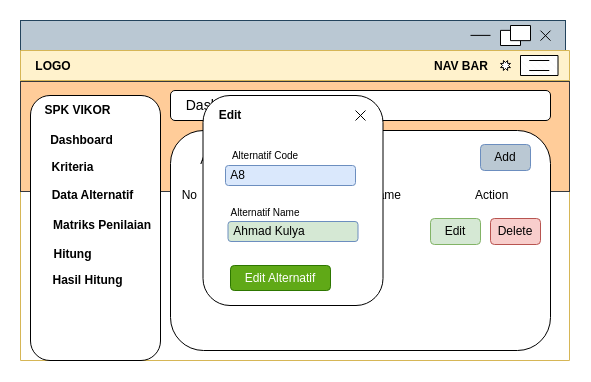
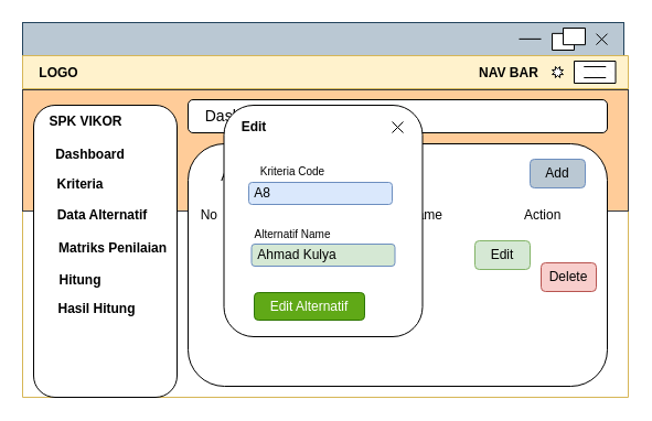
  <mxCell id="0" />
  <mxCell id="1" parent="0" />
  <mxCell id="2" value="" style="rounded=0;whiteSpace=wrap;html=1;strokeColor=#23445d;fillColor=#bac8d3;" parent="1" vertex="1"><mxGeometry x="20" y="20" width="545" height="30" as="geometry" /></mxCell>
  <mxCell id="3" value="    LOGO                                                                                                             NAV BAR" style="swimlane;align=left;startSize=30;fillColor=#fff2cc;strokeColor=#d6b656;" parent="1" vertex="1"><mxGeometry x="20" y="50" width="549" height="310" as="geometry" /></mxCell>
  <mxCell id="4" value="" style="rounded=0;whiteSpace=wrap;html=1;fillColor=#ffcc99;strokeColor=#36393d;" vertex="1" parent="3"><mxGeometry y="31" width="549" height="110" as="geometry" /></mxCell>
  <mxCell id="5" value="" style="rounded=1;whiteSpace=wrap;html=1;" parent="3" vertex="1"><mxGeometry x="150" y="40" width="380" height="30" as="geometry" /></mxCell>
  <mxCell id="6" value="" style="rounded=1;whiteSpace=wrap;html=1;" parent="3" vertex="1"><mxGeometry x="10" y="45" width="130" height="265" as="geometry" /></mxCell>
  <mxCell id="7" value="" style="verticalLabelPosition=bottom;verticalAlign=top;html=1;shape=mxgraph.basic.patternFillRect;fillStyle=diagRev;step=5;fillStrokeWidth=0.2;fillStrokeColor=#dddddd;align=right;" parent="3" vertex="1"><mxGeometry x="500" y="5" width="37.5" height="20" as="geometry" /></mxCell>
  <mxCell id="8" value="" style="endArrow=none;html=1;rounded=0;" parent="3" edge="1"><mxGeometry relative="1" as="geometry"><mxPoint x="508.75" y="10" as="sourcePoint" /><mxPoint x="528.75" y="10" as="targetPoint" /></mxGeometry></mxCell>
  <mxCell id="9" value="" style="verticalLabelPosition=bottom;verticalAlign=top;html=1;shape=mxgraph.basic.8_point_star" parent="3" vertex="1"><mxGeometry x="480" y="10" width="10" height="10" as="geometry" /></mxCell>
  <mxCell id="10" value="" style="endArrow=none;html=1;rounded=0;" parent="3" edge="1"><mxGeometry relative="1" as="geometry"><mxPoint x="508.75" y="20" as="sourcePoint" /><mxPoint x="528.75" y="20" as="targetPoint" /></mxGeometry></mxCell>
  <mxCell id="11" value="&lt;span&gt;Dashboard&lt;/span&gt;" style="text;html=1;align=center;verticalAlign=middle;whiteSpace=wrap;rounded=0;fontSize=14;fontStyle=0" parent="3" vertex="1"><mxGeometry x="150" y="40" width="100" height="30" as="geometry" /></mxCell>
  <mxCell id="12" value="SPK VIKOR" style="text;html=1;align=center;verticalAlign=middle;whiteSpace=wrap;rounded=0;fontStyle=1" parent="3" vertex="1"><mxGeometry x="20" y="50" width="75" height="20" as="geometry" /></mxCell>
  <mxCell id="13" value="Dashboard" style="text;html=1;align=center;verticalAlign=middle;whiteSpace=wrap;rounded=0;fontStyle=1" parent="3" vertex="1"><mxGeometry x="23.5" y="80" width="75" height="20" as="geometry" /></mxCell>
  <mxCell id="14" value="Matriks Penilaian" style="text;html=1;align=center;verticalAlign=middle;whiteSpace=wrap;rounded=0;fontStyle=1" parent="3" vertex="1"><mxGeometry x="26.5" y="165" width="109.5" height="20" as="geometry" /></mxCell>
  <mxCell id="15" value="Data Alternatif" style="text;html=1;align=center;verticalAlign=middle;whiteSpace=wrap;rounded=0;fontStyle=1" parent="3" vertex="1"><mxGeometry x="28" y="135" width="89" height="20" as="geometry" /></mxCell>
  <mxCell id="16" value="Kriteria" style="text;html=1;align=center;verticalAlign=middle;whiteSpace=wrap;rounded=0;fontStyle=1" parent="3" vertex="1"><mxGeometry x="15" y="107" width="75" height="20" as="geometry" /></mxCell>
  <mxCell id="17" value="Hitung" style="text;html=1;align=center;verticalAlign=middle;whiteSpace=wrap;rounded=0;fontStyle=1" parent="3" vertex="1"><mxGeometry x="14.5" y="194" width="75" height="20" as="geometry" /></mxCell>
  <mxCell id="18" value="Hasil Hitung" style="text;html=1;align=center;verticalAlign=middle;whiteSpace=wrap;rounded=0;fontStyle=1" parent="3" vertex="1"><mxGeometry x="29.5" y="220" width="75" height="20" as="geometry" /></mxCell>
  <mxCell id="19" value="" style="rounded=1;whiteSpace=wrap;html=1;" parent="3" vertex="1"><mxGeometry x="150" y="80" width="380" height="220" as="geometry" /></mxCell>
  <mxCell id="20" value="Alternatif&lt;span style=&quot;color: rgba(0, 0, 0, 0); font-family: monospace; font-size: 0px; text-align: start; text-wrap-mode: nowrap;&quot;&gt;%3CmxGraphModel%3E%3Croot%3E%3CmxCell%20id%3D%220%22%2F%3E%3CmxCell%20id%3D%221%22%20parent%3D%220%22%2F%3E%3CmxCell%20id%3D%222%22%20value%3D%22%22%20style%3D%22rounded%3D0%3BwhiteSpace%3Dwrap%3Bhtml%3D1%3B%22%20vertex%3D%221%22%20parent%3D%221%22%3E%3CmxGeometry%20x%3D%22180%22%20y%3D%2290%22%20width%3D%22545%22%20height%3D%2230%22%20as%3D%22geometry%22%2F%3E%3C%2FmxCell%3E%3CmxCell%20id%3D%223%22%20value%3D%22%C2%A0%C2%A0%C2%A0%C2%A0LOGO%20%C2%A0%C2%A0%C2%A0%C2%A0%C2%A0%C2%A0%C2%A0%C2%A0%C2%A0%C2%A0%C2%A0%C2%A0%C2%A0%C2%A0%C2%A0%C2%A0%C2%A0%C2%A0%C2%A0%C2%A0%C2%A0%C2%A0%C2%A0%C2%A0%C2%A0%C2%A0%C2%A0%C2%A0%C2%A0%C2%A0%C2%A0%C2%A0%C2%A0%C2%A0%C2%A0%C2%A0%C2%A0%C2%A0%C2%A0%C2%A0%C2%A0%C2%A0%C2%A0%C2%A0%C2%A0%C2%A0%C2%A0%C2%A0%C2%A0%C2%A0%C2%A0%C2%A0%C2%A0%C2%A0%C2%A0%C2%A0%C2%A0%C2%A0%C2%A0%C2%A0%C2%A0%C2%A0%C2%A0%C2%A0%C2%A0%C2%A0%C2%A0%C2%A0%C2%A0%C2%A0%C2%A0%C2%A0%C2%A0%C2%A0%C2%A0%C2%A0%C2%A0%C2%A0%C2%A0%C2%A0%C2%A0%C2%A0%C2%A0%C2%A0%C2%A0%C2%A0%C2%A0%C2%A0%C2%A0%C2%A0%C2%A0%C2%A0%C2%A0%C2%A0%C2%A0%C2%A0%C2%A0%C2%A0%C2%A0%C2%A0%C2%A0%C2%A0%C2%A0%C2%A0%C2%A0%C2%A0%C2%A0%C2%A0NAV%20BAR%22%20style%3D%22swimlane%3Balign%3Dleft%3BstartSize%3D30%3B%22%20vertex%3D%221%22%20parent%3D%221%22%3E%3CmxGeometry%20x%3D%22180%22%20y%3D%22120%22%20width%3D%22545%22%20height%3D%22310%22%20as%3D%22geometry%22%2F%3E%3C%2FmxCell%3E%3CmxCell%20id%3D%224%22%20value%3D%22%22%20style%3D%22rounded%3D1%3BwhiteSpace%3Dwrap%3Bhtml%3D1%3B%22%20vertex%3D%221%22%20parent%3D%223%22%3E%3CmxGeometry%20x%3D%22350%22%20y%3D%2277%22%20width%3D%22180%22%20height%3D%2230%22%20as%3D%22geometry%22%2F%3E%3C%2FmxCell%3E%3CmxCell%20id%3D%225%22%20value%3D%22%22%20style%3D%22rounded%3D1%3BwhiteSpace%3Dwrap%3Bhtml%3D1%3B%22%20vertex%3D%221%22%20parent%3D%223%22%3E%3CmxGeometry%20x%3D%22170%22%20y%3D%2277%22%20width%3D%22170%22%20height%3D%2230%22%20as%3D%22geometry%22%2F%3E%3C%2FmxCell%3E%3CmxCell%20id%3D%226%22%20value%3D%22%22%20style%3D%22rounded%3D1%3BwhiteSpace%3Dwrap%3Bhtml%3D1%3B%22%20vertex%3D%221%22%20parent%3D%223%22%3E%3CmxGeometry%20x%3D%22170%22%20y%3D%2240%22%20width%3D%22360%22%20height%3D%2230%22%20as%3D%22geometry%22%2F%3E%3C%2FmxCell%3E%3CmxCell%20id%3D%227%22%20value%3D%22%22%20style%3D%22rounded%3D1%3BwhiteSpace%3Dwrap%3Bhtml%3D1%3B%22%20vertex%3D%221%22%20parent%3D%223%22%3E%3CmxGeometry%20x%3D%2210%22%20y%3D%2245%22%20width%3D%22150%22%20height%3D%22265%22%20as%3D%22geometry%22%2F%3E%3C%2FmxCell%3E%3CmxCell%20id%3D%228%22%20value%3D%22%22%20style%3D%22verticalLabelPosition%3Dbottom%3BverticalAlign%3Dtop%3Bhtml%3D1%3Bshape%3Dmxgraph.basic.patternFillRect%3BfillStyle%3DdiagRev%3Bstep%3D5%3BfillStrokeWidth%3D0.2%3BfillStrokeColor%3D%23dddddd%3Balign%3Dright%3B%22%20vertex%3D%221%22%20parent%3D%223%22%3E%3CmxGeometry%20x%3D%22500%22%20y%3D%225%22%20width%3D%2237.5%22%20height%3D%2220%22%20as%3D%22geometry%22%2F%3E%3C%2FmxCell%3E%3CmxCell%20id%3D%229%22%20value%3D%22%22%20style%3D%22endArrow%3Dnone%3Bhtml%3D1%3Brounded%3D0%3B%22%20edge%3D%221%22%20parent%3D%223%22%3E%3CmxGeometry%20relative%3D%221%22%20as%3D%22geometry%22%3E%3CmxPoint%20x%3D%22508.75%22%20y%3D%2210%22%20as%3D%22sourcePoint%22%2F%3E%3CmxPoint%20x%3D%22528.75%22%20y%3D%2210%22%20as%3D%22targetPoint%22%2F%3E%3C%2FmxGeometry%3E%3C%2FmxCell%3E%3CmxCell%20id%3D%2210%22%20value%3D%22%22%20style%3D%22verticalLabelPosition%3Dbottom%3BverticalAlign%3Dtop%3Bhtml%3D1%3Bshape%3Dmxgraph.basic.8_point_star%22%20vertex%3D%221%22%20parent%3D%223%22%3E%3CmxGeometry%20x%3D%22480%22%20y%3D%2210%22%20width%3D%2210%22%20height%3D%2210%22%20as%3D%22geometry%22%2F%3E%3C%2FmxCell%3E%3CmxCell%20id%3D%2211%22%20value%3D%22%22%20style%3D%22endArrow%3Dnone%3Bhtml%3D1%3Brounded%3D0%3B%22%20edge%3D%221%22%20parent%3D%223%22%3E%3CmxGeometry%20relative%3D%221%22%20as%3D%22geometry%22%3E%3CmxPoint%20x%3D%22508.75%22%20y%3D%2220%22%20as%3D%22sourcePoint%22%2F%3E%3CmxPoint%20x%3D%22528.75%22%20y%3D%2220%22%20as%3D%22targetPoint%22%2F%3E%3C%2FmxGeometry%3E%3C%2FmxCell%3E%3CmxCell%20id%3D%2212%22%20value%3D%22%26lt%3Bb%26gt%3BDashboard%26lt%3B%2Fb%26gt%3B%22%20style%3D%22text%3Bhtml%3D1%3Balign%3Dcenter%3BverticalAlign%3Dmiddle%3BwhiteSpace%3Dwrap%3Brounded%3D0%3BfontSize%3D14%3B%22%20vertex%3D%221%22%20parent%3D%223%22%3E%3CmxGeometry%20x%3D%22170%22%20y%3D%2240%22%20width%3D%22100%22%20height%3D%2230%22%20as%3D%22geometry%22%2F%3E%3C%2FmxCell%3E%3CmxCell%20id%3D%2213%22%20value%3D%22SPK%20VIKOR%22%20style%3D%22text%3Bhtml%3D1%3Balign%3Dcenter%3BverticalAlign%3Dmiddle%3BwhiteSpace%3Dwrap%3Brounded%3D0%3B%22%20vertex%3D%221%22%20parent%3D%223%22%3E%3CmxGeometry%20x%3D%2220%22%20y%3D%2250%22%20width%3D%2275%22%20height%3D%2220%22%20as%3D%22geometry%22%2F%3E%3C%2FmxCell%3E%3CmxCell%20id%3D%2214%22%20value%3D%22Jumlah%20Alternatif%22%20style%3D%22text%3Bhtml%3D1%3Balign%3Dcenter%3BverticalAlign%3Dmiddle%3BwhiteSpace%3Dwrap%3Brounded%3D0%3B%22%20vertex%3D%221%22%20parent%3D%223%22%3E%3CmxGeometry%20x%3D%22170%22%20y%3D%2282%22%20width%3D%22100%22%20height%3D%2220%22%20as%3D%22geometry%22%2F%3E%3C%2FmxCell%3E%3CmxCell%20id%3D%2215%22%20value%3D%22Dashboard%22%20style%3D%22text%3Bhtml%3D1%3Balign%3Dcenter%3BverticalAlign%3Dmiddle%3BwhiteSpace%3Dwrap%3Brounded%3D0%3B%22%20vertex%3D%221%22%20parent%3D%223%22%3E%3CmxGeometry%20x%3D%2233.5%22%20y%3D%2280%22%20width%3D%2275%22%20height%3D%2220%22%20as%3D%22geometry%22%2F%3E%3C%2FmxCell%3E%3CmxCell%20id%3D%2216%22%20value%3D%22Matriks%20Penilaian%22%20style%3D%22text%3Bhtml%3D1%3Balign%3Dcenter%3BverticalAlign%3Dmiddle%3BwhiteSpace%3Dwrap%3Brounded%3D0%3B%22%20vertex%3D%221%22%20parent%3D%223%22%3E%3CmxGeometry%20x%3D%2237.5%22%20y%3D%22165%22%20width%3D%2297.5%22%20height%3D%2220%22%20as%3D%22geometry%22%2F%3E%3C%2FmxCell%3E%3CmxCell%20id%3D%2217%22%20value%3D%22Data%20Alternatif%22%20style%3D%22text%3Bhtml%3D1%3Balign%3Dcenter%3BverticalAlign%3Dmiddle%3BwhiteSpace%3Dwrap%3Brounded%3D0%3B%22%20vertex%3D%221%22%20parent%3D%223%22%3E%3CmxGeometry%20x%3D%2240%22%20y%3D%22135%22%20width%3D%2280%22%20height%3D%2220%22%20as%3D%22geometry%22%2F%3E%3C%2FmxCell%3E%3CmxCell%20id%3D%2218%22%20value%3D%22Kriteria%22%20style%3D%22text%3Bhtml%3D1%3Balign%3Dcenter%3BverticalAlign%3Dmiddle%3BwhiteSpace%3Dwrap%3Brounded%3D0%3B%22%20vertex%3D%221%22%20parent%3D%223%22%3E%3CmxGeometry%20x%3D%2223.5%22%20y%3D%22107%22%20width%3D%2275%22%20height%3D%2220%22%20as%3D%22geometry%22%2F%3E%3C%2FmxCell%3E%3CmxCell%20id%3D%2219%22%20value%3D%22Hitung%22%20style%3D%22text%3Bhtml%3D1%3Balign%3Dcenter%3BverticalAlign%3Dmiddle%3BwhiteSpace%3Dwrap%3Brounded%3D0%3B%22%20vertex%3D%221%22%20parent%3D%223%22%3E%3CmxGeometry%20x%3D%2221.5%22%20y%3D%22194%22%20width%3D%2275%22%20height%3D%2220%22%20as%3D%22geometry%22%2F%3E%3C%2FmxCell%3E%3CmxCell%20id%3D%2220%22%20value%3D%22Hasil%20Hitung%22%20style%3D%22text%3Bhtml%3D1%3Balign%3Dcenter%3BverticalAlign%3Dmiddle%3BwhiteSpace%3Dwrap%3Brounded%3D0%3B%22%20vertex%3D%221%22%20parent%3D%223%22%3E%3CmxGeometry%20x%3D%2237.5%22%20y%3D%22220%22%20width%3D%2275%22%20height%3D%2220%22%20as%3D%22geometry%22%2F%3E%3C%2FmxCell%3E%3CmxCell%20id%3D%2221%22%20value%3D%22Jumlah%20Kriteria%22%20style%3D%22text%3Bhtml%3D1%3Balign%3Dcenter%3BverticalAlign%3Dmiddle%3BwhiteSpace%3Dwrap%3Brounded%3D0%3B%22%20vertex%3D%221%22%20parent%3D%223%22%3E%3CmxGeometry%20x%3D%22350%22%20y%3D%2282%22%20width%3D%22100%22%20height%3D%2220%22%20as%3D%22geometry%22%2F%3E%3C%2FmxCell%3E%3CmxCell%20id%3D%2222%22%20value%3D%22%22%20style%3D%22rounded%3D1%3BwhiteSpace%3Dwrap%3Bhtml%3D1%3B%22%20vertex%3D%221%22%20parent%3D%223%22%3E%3CmxGeometry%20x%3D%22170%22%20y%3D%22115%22%20width%3D%22360%22%20height%3D%22185%22%20as%3D%22geometry%22%2F%3E%3C%2FmxCell%3E%3CmxCell%20id%3D%2223%22%20value%3D%22Jumlah%20Data%22%20style%3D%22text%3Bhtml%3D1%3Balign%3Dcenter%3BverticalAlign%3Dmiddle%3BwhiteSpace%3Dwrap%3Brounded%3D0%3B%22%20vertex%3D%221%22%20parent%3D%223%22%3E%3CmxGeometry%20x%3D%22180%22%20y%3D%22135%22%20width%3D%22100%22%20height%3D%2220%22%20as%3D%22geometry%22%2F%3E%3C%2FmxCell%3E%3CmxCell%20id%3D%2224%22%20value%3D%22%22%20style%3D%22shape%3DpartialRectangle%3BwhiteSpace%3Dwrap%3Bhtml%3D1%3Bright%3D0%3Btop%3D0%3Bbottom%3D0%3BfillColor%3Dnone%3BroutingCenterX%3D-0.5%3B%22%20vertex%3D%221%22%20parent%3D%223%22%3E%3CmxGeometry%20x%3D%22210%22%20y%3D%22170%22%20width%3D%22120%22%20height%3D%22110%22%20as%3D%22geometry%22%2F%3E%3C%2FmxCell%3E%3CmxCell%20id%3D%2225%22%20value%3D%22Alternatif%22%20style%3D%22shape%3Ddelay%3BwhiteSpace%3Dwrap%3Bhtml%3D1%3B%22%20vertex%3D%221%22%20parent%3D%223%22%3E%3CmxGeometry%20x%3D%22210%22%20y%3D%22180%22%20width%3D%22290%22%20height%3D%2230%22%20as%3D%22geometry%22%2F%3E%3C%2FmxCell%3E%3CmxCell%20id%3D%2226%22%20value%3D%22Kriteria%22%20style%3D%22shape%3Ddelay%3BwhiteSpace%3Dwrap%3Bhtml%3D1%3B%22%20vertex%3D%221%22%20parent%3D%223%22%3E%3CmxGeometry%20x%3D%22210%22%20y%3D%22240%22%20width%3D%22290%22%20height%3D%2230%22%20as%3D%22geometry%22%2F%3E%3C%2FmxCell%3E%3CmxCell%20id%3D%2227%22%20value%3D%22%22%20style%3D%22shape%3DsumEllipse%3Bperimeter%3DellipsePerimeter%3BwhiteSpace%3Dwrap%3Bhtml%3D1%3BbackgroundOutline%3D1%3B%22%20vertex%3D%221%22%20parent%3D%221%22%3E%3CmxGeometry%20x%3D%22700%22%20y%3D%2295%22%20width%3D%2220%22%20height%3D%2220%22%20as%3D%22geometry%22%2F%3E%3C%2FmxCell%3E%3CmxCell%20id%3D%2228%22%20value%3D%22%22%20style%3D%22verticalLabelPosition%3Dbottom%3BverticalAlign%3Dtop%3Bhtml%3D1%3Bshape%3Dmxgraph.basic.rect%3BfillColor2%3Dnone%3BstrokeWidth%3D1%3Bsize%3D20%3Bindent%3D5%3B%22%20vertex%3D%221%22%20parent%3D%221%22%3E%3CmxGeometry%20x%3D%22660%22%20y%3D%2299.87%22%20width%3D%2220%22%20height%3D%2215.13%22%20as%3D%22geometry%22%2F%3E%3C%2FmxCell%3E%3CmxCell%20id%3D%2229%22%20value%3D%22%22%20style%3D%22endArrow%3Dnone%3Bhtml%3D1%3Brounded%3D0%3B%22%20edge%3D%221%22%20parent%3D%221%22%3E%3CmxGeometry%20relative%3D%221%22%20as%3D%22geometry%22%3E%3CmxPoint%20x%3D%22630%22%20y%3D%22104.89%22%20as%3D%22sourcePoint%22%2F%3E%3CmxPoint%20x%3D%22650%22%20y%3D%22104.89%22%20as%3D%22targetPoint%22%2F%3E%3C%2FmxGeometry%3E%3C%2FmxCell%3E%3CmxCell%20id%3D%2230%22%20value%3D%22%22%20style%3D%22verticalLabelPosition%3Dbottom%3BverticalAlign%3Dtop%3Bhtml%3D1%3Bshape%3Dmxgraph.basic.rect%3BfillColor2%3Dnone%3BstrokeWidth%3D1%3Bsize%3D20%3Bindent%3D5%3B%22%20vertex%3D%221%22%20parent%3D%221%22%3E%3CmxGeometry%20x%3D%22670%22%20y%3D%2295%22%20width%3D%2220%22%20height%3D%2215.13%22%20as%3D%22geometry%22%2F%3E%3C%2FmxCell%3E%3C%2Froot%3E%3C%2FmxGraphModel%3E&lt;/span&gt;&amp;nbsp;Table" style="text;html=1;align=center;verticalAlign=middle;whiteSpace=wrap;rounded=0;" parent="3" vertex="1"><mxGeometry x="170" y="100" width="100" height="20" as="geometry" /></mxCell>
  <mxCell id="21" value="No&lt;span style=&quot;white-space: pre;&quot;&gt;&#09;&lt;/span&gt;Alternatif_Code&lt;span style=&quot;white-space: pre;&quot;&gt;&#09;&lt;/span&gt;Alternatif_Name&lt;span style=&quot;white-space: pre;&quot;&gt;&#09;&lt;span style=&quot;white-space: pre;&quot;&gt;&#09;&lt;/span&gt;&lt;/span&gt;&lt;span style=&quot;white-space: pre;&quot;&gt;&#09;&lt;/span&gt;Action" style="text;html=1;align=center;verticalAlign=middle;whiteSpace=wrap;rounded=0;" parent="3" vertex="1"><mxGeometry x="160" y="135" width="330" height="20" as="geometry" /></mxCell>
  <mxCell id="22" value="Add" style="rounded=1;whiteSpace=wrap;html=1;fillColor=#bac8d3;strokeColor=#6c8ebf;" parent="3" vertex="1"><mxGeometry x="460" y="94" width="50" height="26" as="geometry" /></mxCell>
  <mxCell id="23" value="Edit" style="rounded=1;whiteSpace=wrap;html=1;fillColor=#d5e8d4;strokeColor=#82b366;" parent="3" vertex="1"><mxGeometry x="410" y="168" width="50" height="26" as="geometry" /></mxCell>
- <mxCell id="24" value="Delete" style="rounded=1;whiteSpace=wrap;html=1;fillColor=#f8cecc;strokeColor=#b85450;" parent="3" vertex="1"><mxGeometry x="470" y="168" width="50" height="26" as="geometry" /></mxCell>
+ <mxCell id="24" value="Delete" style="rounded=1;whiteSpace=wrap;html=1;fillColor=#f8cecc;strokeColor=#b85450;" parent="3" vertex="1"><mxGeometry x="470" y="188" width="50" height="26" as="geometry" /></mxCell>
  <mxCell id="25" value="" style="rounded=1;whiteSpace=wrap;html=1;" parent="3" vertex="1"><mxGeometry x="182.5" y="45" width="180" height="210" as="geometry" /></mxCell>
  <mxCell id="26" value="Edit" style="text;html=1;align=center;verticalAlign=middle;whiteSpace=wrap;rounded=0;fontStyle=1" parent="3" vertex="1"><mxGeometry x="190" y="50" width="40" height="30" as="geometry" /></mxCell>
  <mxCell id="27" value="Edit Alternatif" style="rounded=1;whiteSpace=wrap;html=1;fillColor=#60a917;fontColor=#ffffff;strokeColor=#2D7600;" parent="3" vertex="1"><mxGeometry x="210" y="215" width="100" height="25" as="geometry" /></mxCell>
  <mxCell id="28" value="&amp;nbsp;A8" style="rounded=1;whiteSpace=wrap;html=1;fillColor=#dae8fc;strokeColor=#6c8ebf;align=left;" parent="3" vertex="1"><mxGeometry x="205" y="115" width="130" height="20" as="geometry" /></mxCell>
  <mxCell id="29" value="&amp;nbsp;Ahmad Kulya" style="rounded=1;whiteSpace=wrap;html=1;fillColor=#d5e8d4;strokeColor=#6c8ebf;align=left;" parent="3" vertex="1"><mxGeometry x="207.5" y="171" width="130" height="20" as="geometry" /></mxCell>
- <mxCell id="30" value="Alternatif Code" style="text;html=1;align=center;verticalAlign=middle;whiteSpace=wrap;rounded=0;fontSize=10;" parent="3" vertex="1"><mxGeometry x="195" y="90" width="100" height="30" as="geometry" /></mxCell>
+ <mxCell id="30" value="Kriteria Code" style="text;html=1;align=center;verticalAlign=middle;whiteSpace=wrap;rounded=0;fontSize=10;" parent="3" vertex="1"><mxGeometry x="195" y="90" width="100" height="30" as="geometry" /></mxCell>
  <mxCell id="31" value="Alternatif Name" style="text;html=1;align=center;verticalAlign=middle;whiteSpace=wrap;rounded=0;fontSize=10;" parent="3" vertex="1"><mxGeometry x="195" y="147" width="100" height="30" as="geometry" /></mxCell>
  <mxCell id="32" value="" style="shape=umlDestroy;html=1;" parent="3" vertex="1"><mxGeometry x="335" y="60" width="10" height="10" as="geometry" /></mxCell>
  <mxCell id="33" value="" style="verticalLabelPosition=bottom;verticalAlign=top;html=1;shape=mxgraph.basic.rect;fillColor2=none;strokeWidth=1;size=20;indent=5;" parent="1" vertex="1"><mxGeometry x="500" y="29.87" width="20" height="15.13" as="geometry" /></mxCell>
  <mxCell id="34" value="" style="endArrow=none;html=1;rounded=0;" parent="1" edge="1"><mxGeometry relative="1" as="geometry"><mxPoint x="470" y="34.89" as="sourcePoint" /><mxPoint x="490" y="34.89" as="targetPoint" /></mxGeometry></mxCell>
  <mxCell id="35" value="" style="verticalLabelPosition=bottom;verticalAlign=top;html=1;shape=mxgraph.basic.rect;fillColor2=none;strokeWidth=1;size=20;indent=5;" parent="1" vertex="1"><mxGeometry x="510" y="25" width="20" height="15.13" as="geometry" /></mxCell>
  <mxCell id="36" value="" style="shape=umlDestroy;html=1;" parent="1" vertex="1"><mxGeometry x="540" y="30.13" width="10" height="10" as="geometry" /></mxCell>
